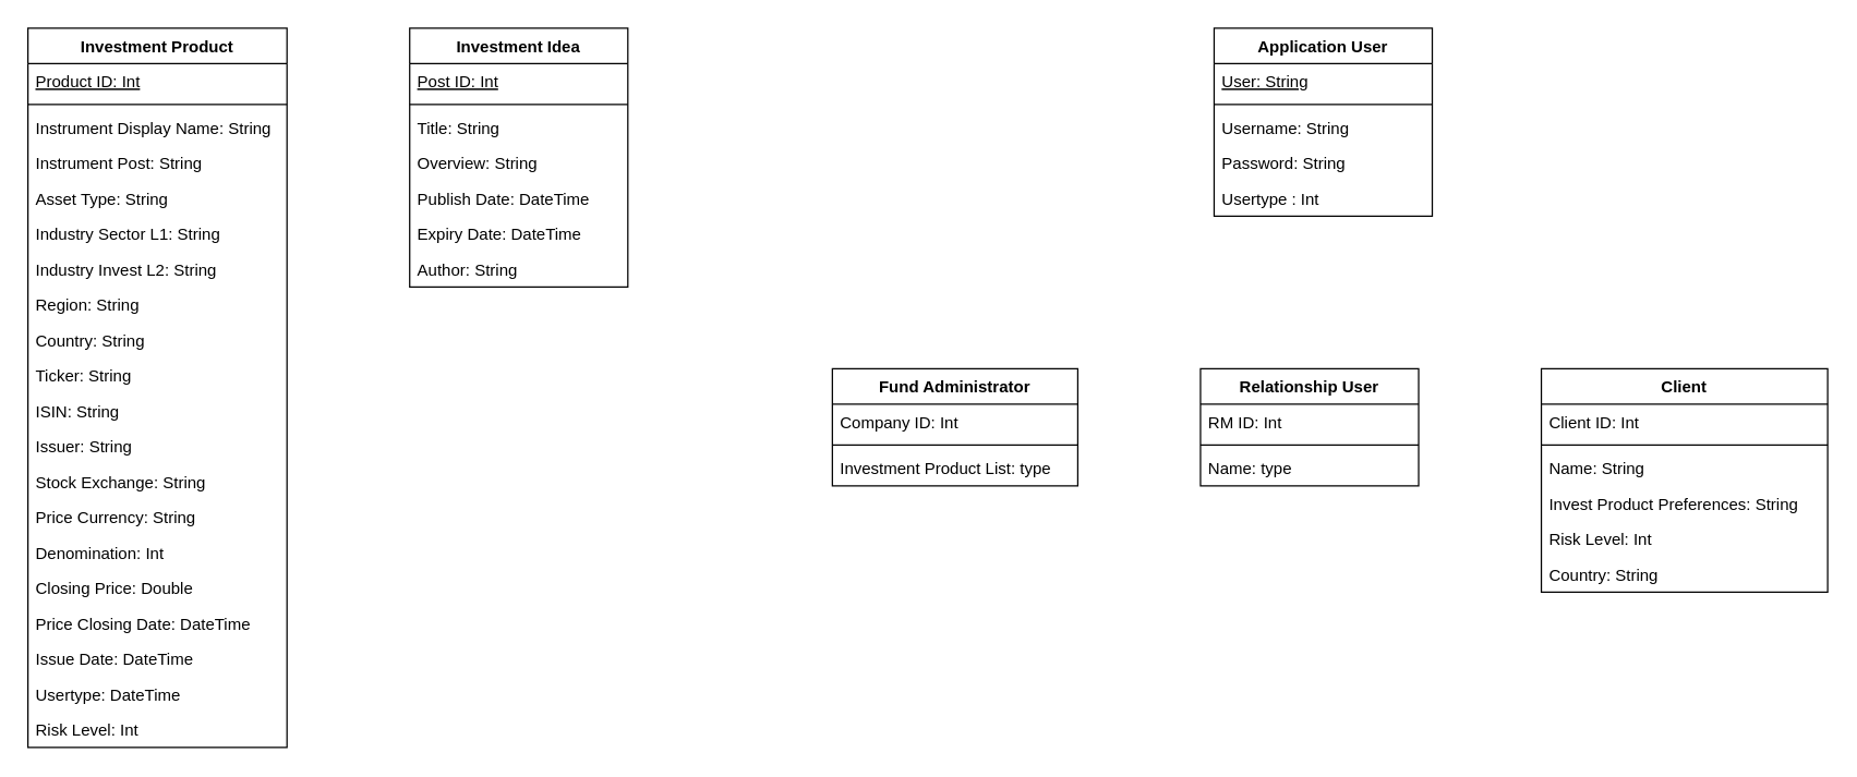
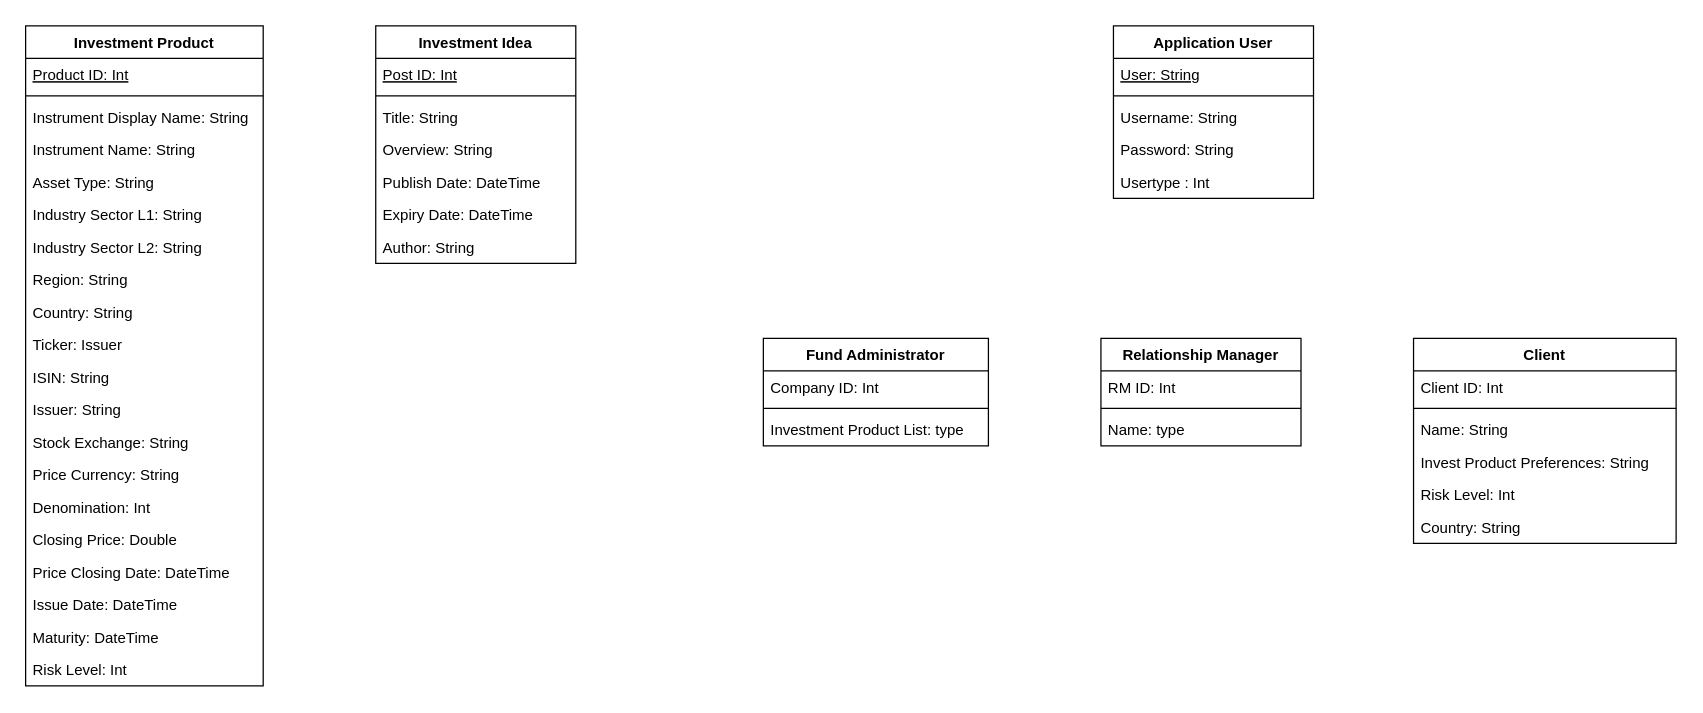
  <mxCell id="0" />
  <mxCell id="1" parent="0" />
  <mxCell id="2" value="Application User" style="swimlane;fontStyle=1;align=center;verticalAlign=top;childLayout=stackLayout;horizontal=1;startSize=26;horizontalStack=0;resizeParent=1;resizeParentMax=0;resizeLast=0;collapsible=1;marginBottom=0;" parent="1" vertex="1"><mxGeometry x="890" y="20" width="160" height="138" as="geometry" /></mxCell>
  <mxCell id="3" value="User: String" style="text;strokeColor=none;fillColor=none;align=left;verticalAlign=top;spacingLeft=4;spacingRight=4;overflow=hidden;rotatable=0;points=[[0,0.5],[1,0.5]];portConstraint=eastwest;fontStyle=4" parent="2" vertex="1"><mxGeometry y="26" width="160" height="26" as="geometry" /></mxCell>
  <mxCell id="4" value="" style="line;strokeWidth=1;fillColor=none;align=left;verticalAlign=middle;spacingTop=-1;spacingLeft=3;spacingRight=3;rotatable=0;labelPosition=right;points=[];portConstraint=eastwest;strokeColor=inherit;" parent="2" vertex="1"><mxGeometry y="52" width="160" height="8" as="geometry" /></mxCell>
  <mxCell id="5" value="Username: String" style="text;strokeColor=none;fillColor=none;align=left;verticalAlign=top;spacingLeft=4;spacingRight=4;overflow=hidden;rotatable=0;points=[[0,0.5],[1,0.5]];portConstraint=eastwest;" parent="2" vertex="1"><mxGeometry y="60" width="160" height="26" as="geometry" /></mxCell>
  <mxCell id="6" value="Password: String" style="text;strokeColor=none;fillColor=none;align=left;verticalAlign=top;spacingLeft=4;spacingRight=4;overflow=hidden;rotatable=0;points=[[0,0.5],[1,0.5]];portConstraint=eastwest;" parent="2" vertex="1"><mxGeometry y="86" width="160" height="26" as="geometry" /></mxCell>
  <mxCell id="7" value="Usertype : Int" style="text;strokeColor=none;fillColor=none;align=left;verticalAlign=top;spacingLeft=4;spacingRight=4;overflow=hidden;rotatable=0;points=[[0,0.5],[1,0.5]];portConstraint=eastwest;" parent="2" vertex="1"><mxGeometry y="112" width="160" height="26" as="geometry" /></mxCell>
  <mxCell id="8" value="Investment Product" style="swimlane;fontStyle=1;align=center;verticalAlign=top;childLayout=stackLayout;horizontal=1;startSize=26;horizontalStack=0;resizeParent=1;resizeParentMax=0;resizeLast=0;collapsible=1;marginBottom=0;" parent="1" vertex="1"><mxGeometry x="20" y="20" width="190" height="528" as="geometry" /></mxCell>
  <mxCell id="9" value="Product ID: Int" style="text;strokeColor=none;fillColor=none;align=left;verticalAlign=top;spacingLeft=4;spacingRight=4;overflow=hidden;rotatable=0;points=[[0,0.5],[1,0.5]];portConstraint=eastwest;fontStyle=4" parent="8" vertex="1"><mxGeometry y="26" width="190" height="26" as="geometry" /></mxCell>
  <mxCell id="10" value="" style="line;strokeWidth=1;fillColor=none;align=left;verticalAlign=middle;spacingTop=-1;spacingLeft=3;spacingRight=3;rotatable=0;labelPosition=right;points=[];portConstraint=eastwest;strokeColor=inherit;" parent="8" vertex="1"><mxGeometry y="52" width="190" height="8" as="geometry" /></mxCell>
  <mxCell id="11" value="Instrument Display Name: String" style="text;strokeColor=none;fillColor=none;align=left;verticalAlign=top;spacingLeft=4;spacingRight=4;overflow=hidden;rotatable=0;points=[[0,0.5],[1,0.5]];portConstraint=eastwest;" parent="8" vertex="1"><mxGeometry y="60" width="190" height="26" as="geometry" /></mxCell>
- <mxCell id="12" value="Instrument Post: String" style="text;strokeColor=none;fillColor=none;align=left;verticalAlign=top;spacingLeft=4;spacingRight=4;overflow=hidden;rotatable=0;points=[[0,0.5],[1,0.5]];portConstraint=eastwest;" parent="8" vertex="1"><mxGeometry y="86" width="190" height="26" as="geometry" /></mxCell>
+ <mxCell id="12" value="Instrument Name: String" style="text;strokeColor=none;fillColor=none;align=left;verticalAlign=top;spacingLeft=4;spacingRight=4;overflow=hidden;rotatable=0;points=[[0,0.5],[1,0.5]];portConstraint=eastwest;" parent="8" vertex="1"><mxGeometry y="86" width="190" height="26" as="geometry" /></mxCell>
  <mxCell id="13" value="Asset Type: String" style="text;strokeColor=none;fillColor=none;align=left;verticalAlign=top;spacingLeft=4;spacingRight=4;overflow=hidden;rotatable=0;points=[[0,0.5],[1,0.5]];portConstraint=eastwest;" parent="8" vertex="1"><mxGeometry y="112" width="190" height="26" as="geometry" /></mxCell>
  <mxCell id="14" value="Industry Sector L1: String" style="text;strokeColor=none;fillColor=none;align=left;verticalAlign=top;spacingLeft=4;spacingRight=4;overflow=hidden;rotatable=0;points=[[0,0.5],[1,0.5]];portConstraint=eastwest;" parent="8" vertex="1"><mxGeometry y="138" width="190" height="26" as="geometry" /></mxCell>
- <mxCell id="15" value="Industry Invest L2: String" style="text;strokeColor=none;fillColor=none;align=left;verticalAlign=top;spacingLeft=4;spacingRight=4;overflow=hidden;rotatable=0;points=[[0,0.5],[1,0.5]];portConstraint=eastwest;" parent="8" vertex="1"><mxGeometry y="164" width="190" height="26" as="geometry" /></mxCell>
+ <mxCell id="15" value="Industry Sector L2: String" style="text;strokeColor=none;fillColor=none;align=left;verticalAlign=top;spacingLeft=4;spacingRight=4;overflow=hidden;rotatable=0;points=[[0,0.5],[1,0.5]];portConstraint=eastwest;" parent="8" vertex="1"><mxGeometry y="164" width="190" height="26" as="geometry" /></mxCell>
  <mxCell id="16" value="Region: String" style="text;strokeColor=none;fillColor=none;align=left;verticalAlign=top;spacingLeft=4;spacingRight=4;overflow=hidden;rotatable=0;points=[[0,0.5],[1,0.5]];portConstraint=eastwest;" parent="8" vertex="1"><mxGeometry y="190" width="190" height="26" as="geometry" /></mxCell>
  <mxCell id="17" value="Country: String" style="text;strokeColor=none;fillColor=none;align=left;verticalAlign=top;spacingLeft=4;spacingRight=4;overflow=hidden;rotatable=0;points=[[0,0.5],[1,0.5]];portConstraint=eastwest;" parent="8" vertex="1"><mxGeometry y="216" width="190" height="26" as="geometry" /></mxCell>
- <mxCell id="18" value="Ticker: String" style="text;strokeColor=none;fillColor=none;align=left;verticalAlign=top;spacingLeft=4;spacingRight=4;overflow=hidden;rotatable=0;points=[[0,0.5],[1,0.5]];portConstraint=eastwest;" parent="8" vertex="1"><mxGeometry y="242" width="190" height="26" as="geometry" /></mxCell>
+ <mxCell id="18" value="Ticker: Issuer" style="text;strokeColor=none;fillColor=none;align=left;verticalAlign=top;spacingLeft=4;spacingRight=4;overflow=hidden;rotatable=0;points=[[0,0.5],[1,0.5]];portConstraint=eastwest;" parent="8" vertex="1"><mxGeometry y="242" width="190" height="26" as="geometry" /></mxCell>
  <mxCell id="19" value="ISIN: String" style="text;strokeColor=none;fillColor=none;align=left;verticalAlign=top;spacingLeft=4;spacingRight=4;overflow=hidden;rotatable=0;points=[[0,0.5],[1,0.5]];portConstraint=eastwest;" parent="8" vertex="1"><mxGeometry y="268" width="190" height="26" as="geometry" /></mxCell>
  <mxCell id="20" value="Issuer: String" style="text;strokeColor=none;fillColor=none;align=left;verticalAlign=top;spacingLeft=4;spacingRight=4;overflow=hidden;rotatable=0;points=[[0,0.5],[1,0.5]];portConstraint=eastwest;" parent="8" vertex="1"><mxGeometry y="294" width="190" height="26" as="geometry" /></mxCell>
  <mxCell id="21" value="Stock Exchange: String" style="text;strokeColor=none;fillColor=none;align=left;verticalAlign=top;spacingLeft=4;spacingRight=4;overflow=hidden;rotatable=0;points=[[0,0.5],[1,0.5]];portConstraint=eastwest;" parent="8" vertex="1"><mxGeometry y="320" width="190" height="26" as="geometry" /></mxCell>
  <mxCell id="22" value="Price Currency: String" style="text;strokeColor=none;fillColor=none;align=left;verticalAlign=top;spacingLeft=4;spacingRight=4;overflow=hidden;rotatable=0;points=[[0,0.5],[1,0.5]];portConstraint=eastwest;" parent="8" vertex="1"><mxGeometry y="346" width="190" height="26" as="geometry" /></mxCell>
  <mxCell id="23" value="Denomination: Int" style="text;strokeColor=none;fillColor=none;align=left;verticalAlign=top;spacingLeft=4;spacingRight=4;overflow=hidden;rotatable=0;points=[[0,0.5],[1,0.5]];portConstraint=eastwest;" parent="8" vertex="1"><mxGeometry y="372" width="190" height="26" as="geometry" /></mxCell>
  <mxCell id="24" value="Closing Price: Double" style="text;strokeColor=none;fillColor=none;align=left;verticalAlign=top;spacingLeft=4;spacingRight=4;overflow=hidden;rotatable=0;points=[[0,0.5],[1,0.5]];portConstraint=eastwest;" parent="8" vertex="1"><mxGeometry y="398" width="190" height="26" as="geometry" /></mxCell>
  <mxCell id="25" value="Price Closing Date: DateTime" style="text;strokeColor=none;fillColor=none;align=left;verticalAlign=top;spacingLeft=4;spacingRight=4;overflow=hidden;rotatable=0;points=[[0,0.5],[1,0.5]];portConstraint=eastwest;" parent="8" vertex="1"><mxGeometry y="424" width="190" height="26" as="geometry" /></mxCell>
  <mxCell id="26" value="Issue Date: DateTime" style="text;strokeColor=none;fillColor=none;align=left;verticalAlign=top;spacingLeft=4;spacingRight=4;overflow=hidden;rotatable=0;points=[[0,0.5],[1,0.5]];portConstraint=eastwest;" parent="8" vertex="1"><mxGeometry y="450" width="190" height="26" as="geometry" /></mxCell>
- <mxCell id="27" value="Usertype: DateTime" style="text;strokeColor=none;fillColor=none;align=left;verticalAlign=top;spacingLeft=4;spacingRight=4;overflow=hidden;rotatable=0;points=[[0,0.5],[1,0.5]];portConstraint=eastwest;" parent="8" vertex="1"><mxGeometry y="476" width="190" height="26" as="geometry" /></mxCell>
+ <mxCell id="27" value="Maturity: DateTime" style="text;strokeColor=none;fillColor=none;align=left;verticalAlign=top;spacingLeft=4;spacingRight=4;overflow=hidden;rotatable=0;points=[[0,0.5],[1,0.5]];portConstraint=eastwest;" parent="8" vertex="1"><mxGeometry y="476" width="190" height="26" as="geometry" /></mxCell>
  <mxCell id="28" value="Risk Level: Int" style="text;strokeColor=none;fillColor=none;align=left;verticalAlign=top;spacingLeft=4;spacingRight=4;overflow=hidden;rotatable=0;points=[[0,0.5],[1,0.5]];portConstraint=eastwest;" parent="8" vertex="1"><mxGeometry y="502" width="190" height="26" as="geometry" /></mxCell>
  <mxCell id="29" value="Investment Idea" style="swimlane;fontStyle=1;align=center;verticalAlign=top;childLayout=stackLayout;horizontal=1;startSize=26;horizontalStack=0;resizeParent=1;resizeParentMax=0;resizeLast=0;collapsible=1;marginBottom=0;" parent="1" vertex="1"><mxGeometry x="300" y="20" width="160" height="190" as="geometry" /></mxCell>
  <mxCell id="30" value="Post ID: Int" style="text;strokeColor=none;fillColor=none;align=left;verticalAlign=top;spacingLeft=4;spacingRight=4;overflow=hidden;rotatable=0;points=[[0,0.5],[1,0.5]];portConstraint=eastwest;fontStyle=4" parent="29" vertex="1"><mxGeometry y="26" width="160" height="26" as="geometry" /></mxCell>
  <mxCell id="31" value="" style="line;strokeWidth=1;fillColor=none;align=left;verticalAlign=middle;spacingTop=-1;spacingLeft=3;spacingRight=3;rotatable=0;labelPosition=right;points=[];portConstraint=eastwest;strokeColor=inherit;" parent="29" vertex="1"><mxGeometry y="52" width="160" height="8" as="geometry" /></mxCell>
  <mxCell id="32" value="Title: String" style="text;strokeColor=none;fillColor=none;align=left;verticalAlign=top;spacingLeft=4;spacingRight=4;overflow=hidden;rotatable=0;points=[[0,0.5],[1,0.5]];portConstraint=eastwest;" parent="29" vertex="1"><mxGeometry y="60" width="160" height="26" as="geometry" /></mxCell>
  <mxCell id="33" value="Overview: String" style="text;strokeColor=none;fillColor=none;align=left;verticalAlign=top;spacingLeft=4;spacingRight=4;overflow=hidden;rotatable=0;points=[[0,0.5],[1,0.5]];portConstraint=eastwest;" parent="29" vertex="1"><mxGeometry y="86" width="160" height="26" as="geometry" /></mxCell>
  <mxCell id="34" value="Publish Date: DateTime" style="text;strokeColor=none;fillColor=none;align=left;verticalAlign=top;spacingLeft=4;spacingRight=4;overflow=hidden;rotatable=0;points=[[0,0.5],[1,0.5]];portConstraint=eastwest;" parent="29" vertex="1"><mxGeometry y="112" width="160" height="26" as="geometry" /></mxCell>
  <mxCell id="35" value="Expiry Date: DateTime" style="text;strokeColor=none;fillColor=none;align=left;verticalAlign=top;spacingLeft=4;spacingRight=4;overflow=hidden;rotatable=0;points=[[0,0.5],[1,0.5]];portConstraint=eastwest;" parent="29" vertex="1"><mxGeometry y="138" width="160" height="26" as="geometry" /></mxCell>
  <mxCell id="36" value="Author: String" style="text;strokeColor=none;fillColor=none;align=left;verticalAlign=top;spacingLeft=4;spacingRight=4;overflow=hidden;rotatable=0;points=[[0,0.5],[1,0.5]];portConstraint=eastwest;" parent="29" vertex="1"><mxGeometry y="164" width="160" height="26" as="geometry" /></mxCell>
  <mxCell id="37" value="Client" style="swimlane;fontStyle=1;align=center;verticalAlign=top;childLayout=stackLayout;horizontal=1;startSize=26;horizontalStack=0;resizeParent=1;resizeParentMax=0;resizeLast=0;collapsible=1;marginBottom=0;" parent="1" vertex="1"><mxGeometry x="1130" y="270" width="210" height="164" as="geometry" /></mxCell>
  <mxCell id="38" value="Client ID: Int" style="text;strokeColor=none;fillColor=none;align=left;verticalAlign=top;spacingLeft=4;spacingRight=4;overflow=hidden;rotatable=0;points=[[0,0.5],[1,0.5]];portConstraint=eastwest;" parent="37" vertex="1"><mxGeometry y="26" width="210" height="26" as="geometry" /></mxCell>
  <mxCell id="39" value="" style="line;strokeWidth=1;fillColor=none;align=left;verticalAlign=middle;spacingTop=-1;spacingLeft=3;spacingRight=3;rotatable=0;labelPosition=right;points=[];portConstraint=eastwest;strokeColor=inherit;" parent="37" vertex="1"><mxGeometry y="52" width="210" height="8" as="geometry" /></mxCell>
  <mxCell id="40" value="Name: String" style="text;strokeColor=none;fillColor=none;align=left;verticalAlign=top;spacingLeft=4;spacingRight=4;overflow=hidden;rotatable=0;points=[[0,0.5],[1,0.5]];portConstraint=eastwest;" parent="37" vertex="1"><mxGeometry y="60" width="210" height="26" as="geometry" /></mxCell>
  <mxCell id="41" value="Invest Product Preferences: String" style="text;strokeColor=none;fillColor=none;align=left;verticalAlign=top;spacingLeft=4;spacingRight=4;overflow=hidden;rotatable=0;points=[[0,0.5],[1,0.5]];portConstraint=eastwest;" parent="37" vertex="1"><mxGeometry y="86" width="210" height="26" as="geometry" /></mxCell>
  <mxCell id="42" value="Risk Level: Int" style="text;strokeColor=none;fillColor=none;align=left;verticalAlign=top;spacingLeft=4;spacingRight=4;overflow=hidden;rotatable=0;points=[[0,0.5],[1,0.5]];portConstraint=eastwest;" parent="37" vertex="1"><mxGeometry y="112" width="210" height="26" as="geometry" /></mxCell>
  <mxCell id="43" value="Country: String" style="text;strokeColor=none;fillColor=none;align=left;verticalAlign=top;spacingLeft=4;spacingRight=4;overflow=hidden;rotatable=0;points=[[0,0.5],[1,0.5]];portConstraint=eastwest;" parent="37" vertex="1"><mxGeometry y="138" width="210" height="26" as="geometry" /></mxCell>
- <mxCell id="44" value="Relationship User" style="swimlane;fontStyle=1;align=center;verticalAlign=top;childLayout=stackLayout;horizontal=1;startSize=26;horizontalStack=0;resizeParent=1;resizeParentMax=0;resizeLast=0;collapsible=1;marginBottom=0;" parent="1" vertex="1"><mxGeometry x="880" y="270" width="160" height="86" as="geometry" /></mxCell>
+ <mxCell id="44" value="Relationship Manager" style="swimlane;fontStyle=1;align=center;verticalAlign=top;childLayout=stackLayout;horizontal=1;startSize=26;horizontalStack=0;resizeParent=1;resizeParentMax=0;resizeLast=0;collapsible=1;marginBottom=0;" parent="1" vertex="1"><mxGeometry x="880" y="270" width="160" height="86" as="geometry" /></mxCell>
  <mxCell id="45" value="RM ID: Int" style="text;strokeColor=none;fillColor=none;align=left;verticalAlign=top;spacingLeft=4;spacingRight=4;overflow=hidden;rotatable=0;points=[[0,0.5],[1,0.5]];portConstraint=eastwest;" parent="44" vertex="1"><mxGeometry y="26" width="160" height="26" as="geometry" /></mxCell>
  <mxCell id="46" value="" style="line;strokeWidth=1;fillColor=none;align=left;verticalAlign=middle;spacingTop=-1;spacingLeft=3;spacingRight=3;rotatable=0;labelPosition=right;points=[];portConstraint=eastwest;strokeColor=inherit;" parent="44" vertex="1"><mxGeometry y="52" width="160" height="8" as="geometry" /></mxCell>
  <mxCell id="47" value="Name: type" style="text;strokeColor=none;fillColor=none;align=left;verticalAlign=top;spacingLeft=4;spacingRight=4;overflow=hidden;rotatable=0;points=[[0,0.5],[1,0.5]];portConstraint=eastwest;" parent="44" vertex="1"><mxGeometry y="60" width="160" height="26" as="geometry" /></mxCell>
  <mxCell id="48" value="Fund Administrator" style="swimlane;fontStyle=1;align=center;verticalAlign=top;childLayout=stackLayout;horizontal=1;startSize=26;horizontalStack=0;resizeParent=1;resizeParentMax=0;resizeLast=0;collapsible=1;marginBottom=0;" parent="1" vertex="1"><mxGeometry x="610" y="270" width="180" height="86" as="geometry" /></mxCell>
  <mxCell id="49" value="Company ID: Int" style="text;strokeColor=none;fillColor=none;align=left;verticalAlign=top;spacingLeft=4;spacingRight=4;overflow=hidden;rotatable=0;points=[[0,0.5],[1,0.5]];portConstraint=eastwest;" parent="48" vertex="1"><mxGeometry y="26" width="180" height="26" as="geometry" /></mxCell>
  <mxCell id="50" value="" style="line;strokeWidth=1;fillColor=none;align=left;verticalAlign=middle;spacingTop=-1;spacingLeft=3;spacingRight=3;rotatable=0;labelPosition=right;points=[];portConstraint=eastwest;strokeColor=inherit;" parent="48" vertex="1"><mxGeometry y="52" width="180" height="8" as="geometry" /></mxCell>
  <mxCell id="51" value="Investment Product List: type" style="text;strokeColor=none;fillColor=none;align=left;verticalAlign=top;spacingLeft=4;spacingRight=4;overflow=hidden;rotatable=0;points=[[0,0.5],[1,0.5]];portConstraint=eastwest;" parent="48" vertex="1"><mxGeometry y="60" width="180" height="26" as="geometry" /></mxCell>
